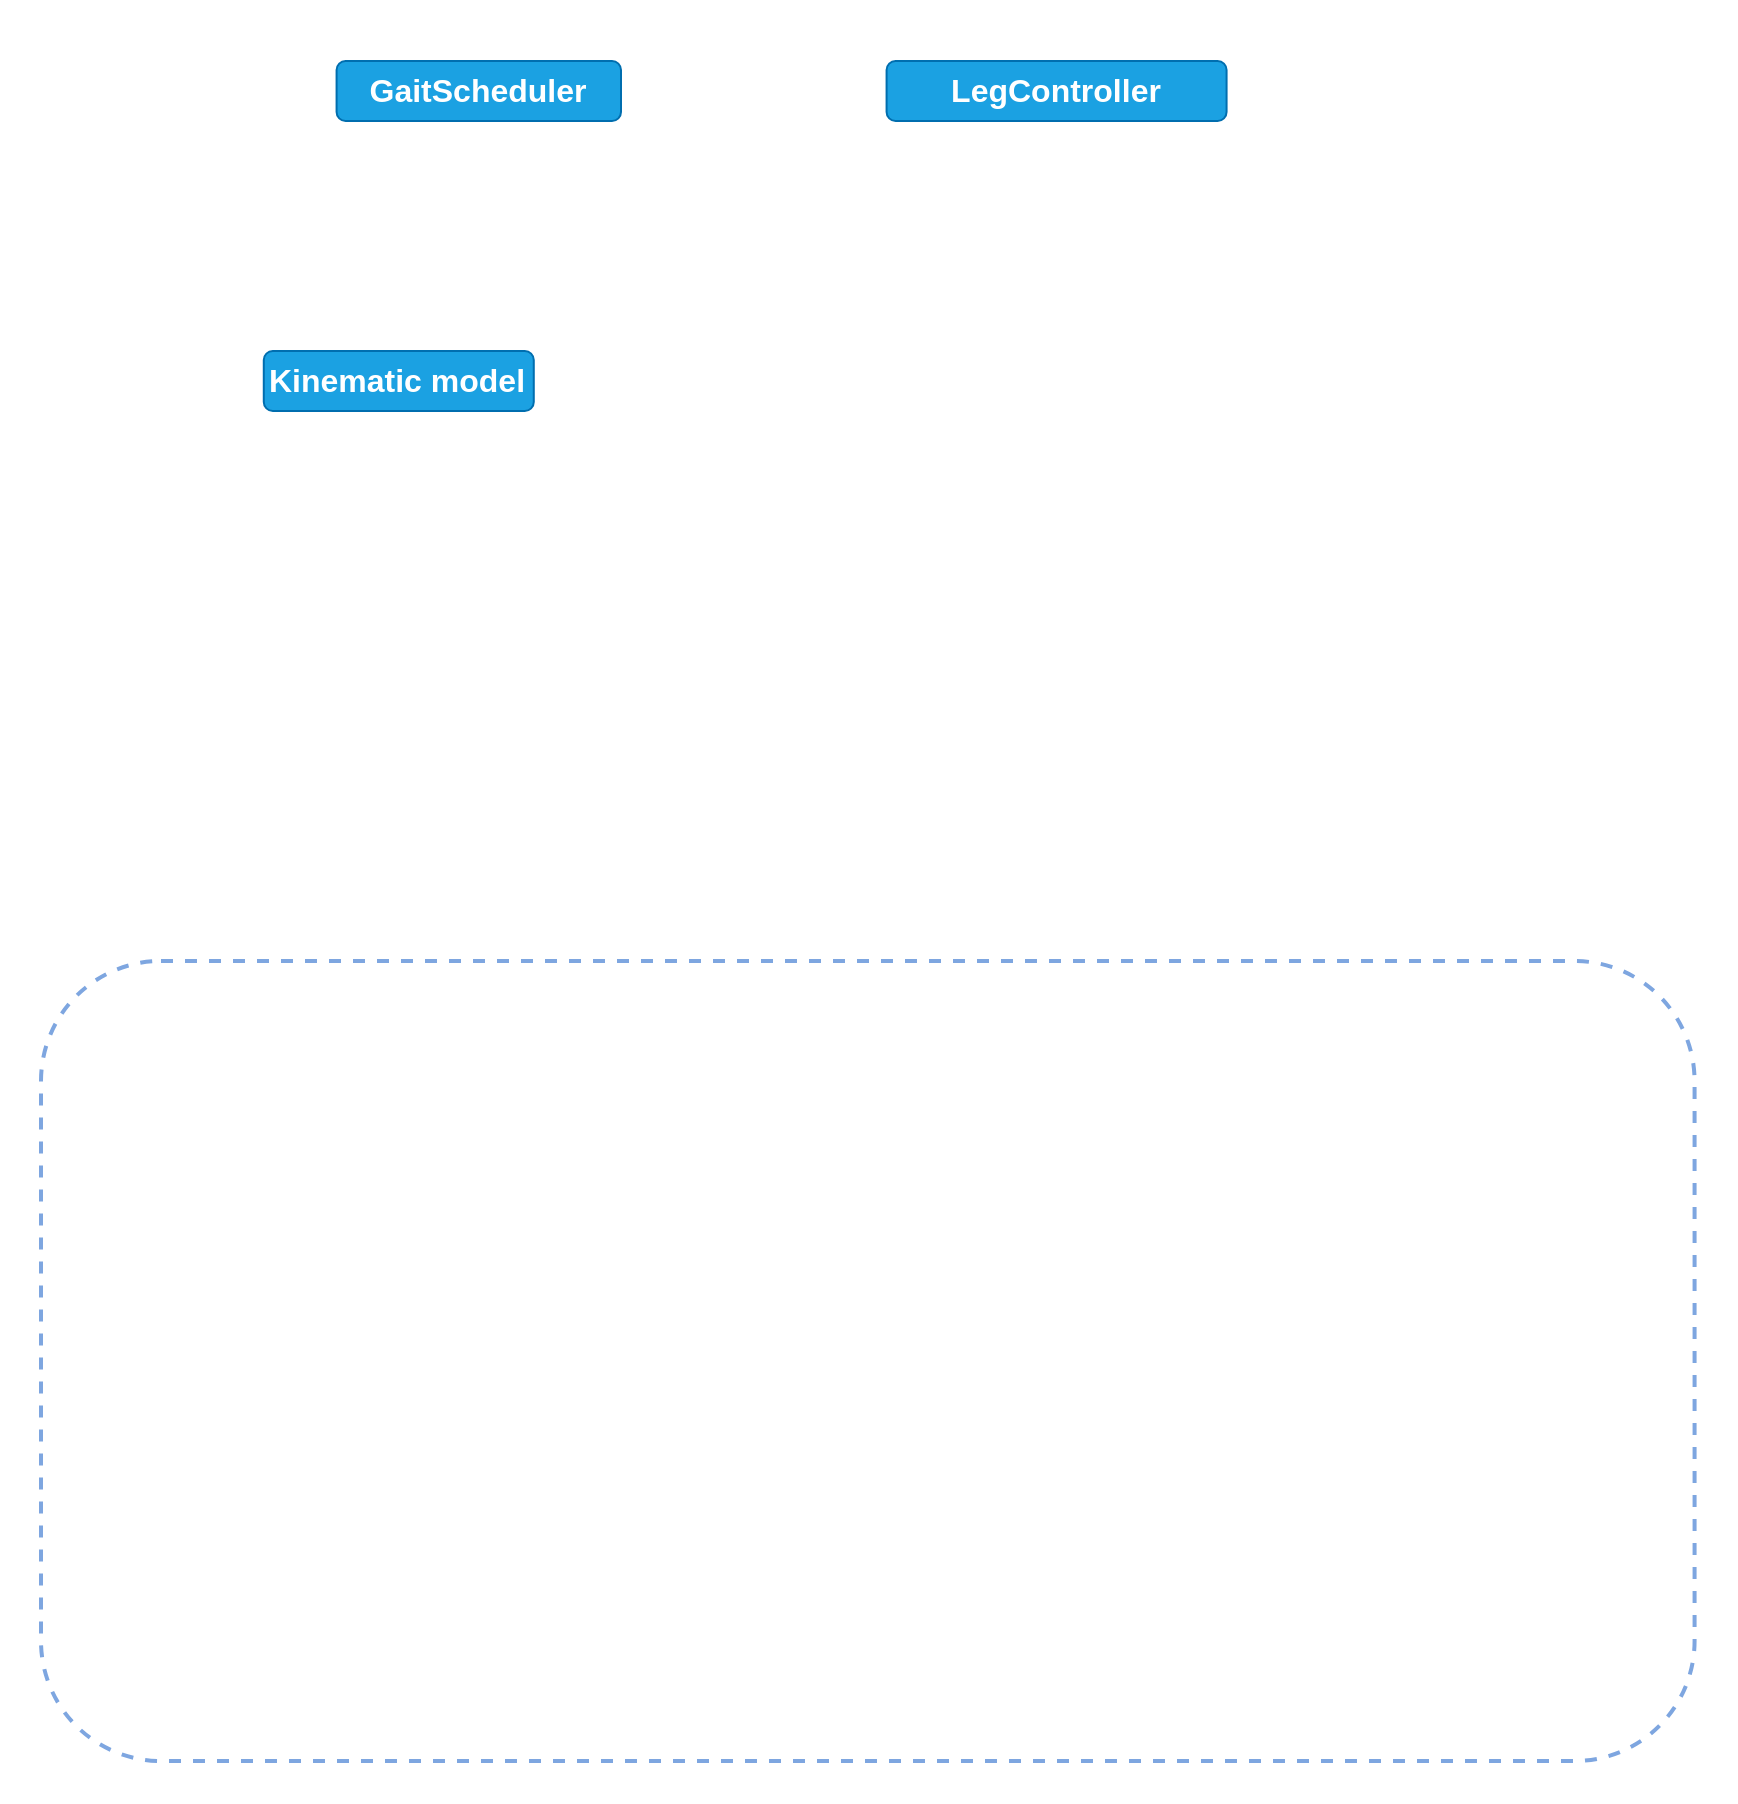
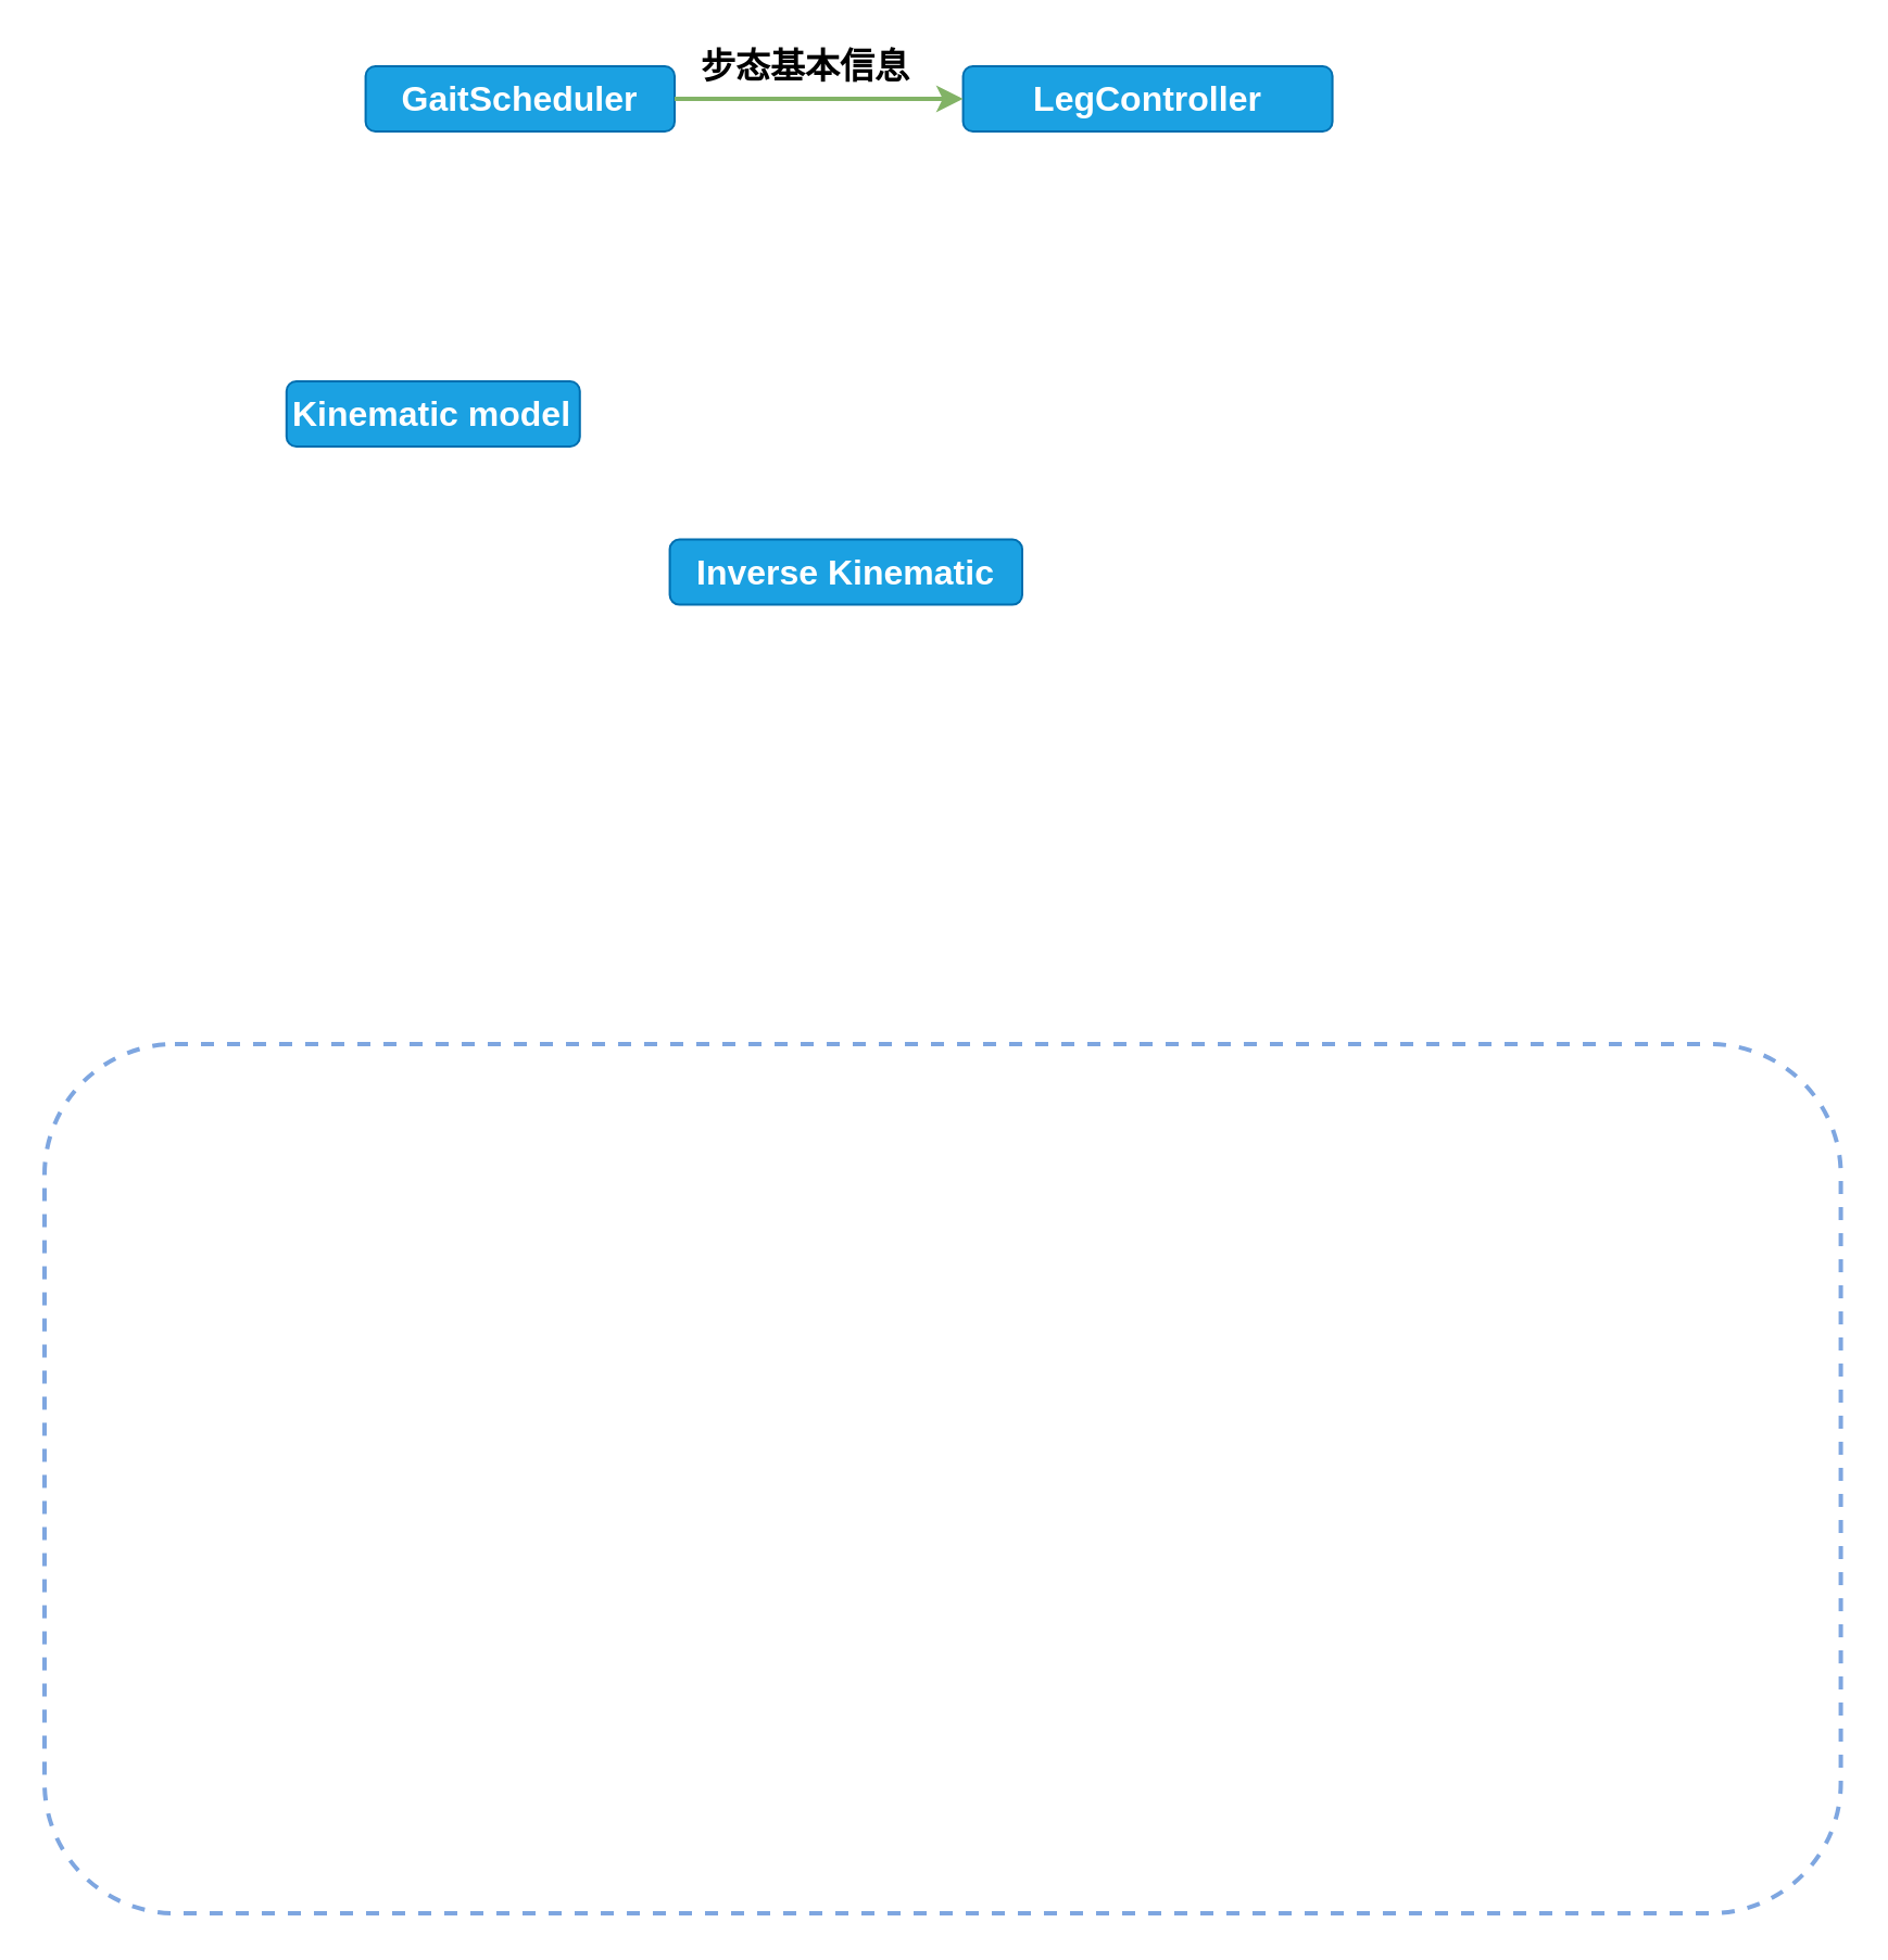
  <mxCell id="0" />
  <mxCell id="1" parent="0" />
  <mxCell id="2" value="" style="rounded=1;whiteSpace=wrap;html=1;fontSize=16;fontColor=#FFFFFF;fillColor=none;gradientColor=#ffffff;dashed=1;strokeWidth=2;strokeColor=#7EA6E0;" vertex="1" parent="1"><mxGeometry x="20" y="480" width="826.79" height="400" as="geometry" /></mxCell>
  <mxCell id="3" value="GaitScheduler" style="rounded=1;whiteSpace=wrap;html=1;fillColor=#1ba1e2;strokeColor=#006EAF;horizontal=1;fontSize=16;fontColor=#ffffff;fontStyle=1" vertex="1" parent="1"><mxGeometry x="167.79" y="30" width="142.21" height="30" as="geometry" /></mxCell>
  <mxCell id="4" value="LegController" style="rounded=1;whiteSpace=wrap;html=1;fillColor=#1ba1e2;strokeColor=#006EAF;horizontal=1;fontSize=16;fontColor=#ffffff;fontStyle=1" vertex="1" parent="1"><mxGeometry x="442.79" y="30" width="170" height="30" as="geometry" /></mxCell>
+ <mxCell id="5" value="Inverse Kinematic" style="rounded=1;whiteSpace=wrap;html=1;fillColor=#1ba1e2;strokeColor=#006EAF;horizontal=1;fontSize=16;fontColor=#ffffff;fontStyle=1" vertex="1" parent="1"><mxGeometry x="307.79" y="247.81" width="162.21" height="30" as="geometry" /></mxCell>
+ <mxCell id="6" value="" style="edgeStyle=orthogonalEdgeStyle;rounded=0;orthogonalLoop=1;jettySize=auto;html=1;strokeWidth=2;fillColor=#d5e8d4;strokeColor=#82b366;exitX=1;exitY=0.5;exitDx=0;exitDy=0;entryX=0;entryY=0.5;entryDx=0;entryDy=0;" edge="1" parent="1" source="3" target="4"><mxGeometry relative="1" as="geometry"><mxPoint x="272.39" y="272.81" as="sourcePoint" /><mxPoint x="317.79" y="272.81" as="targetPoint" /></mxGeometry></mxCell>
  <mxCell id="7" value="Kinematic model" style="rounded=1;whiteSpace=wrap;html=1;fillColor=#1ba1e2;strokeColor=#006EAF;horizontal=1;fontSize=16;fontColor=#ffffff;fontStyle=1" vertex="1" parent="1"><mxGeometry x="131.39" y="175" width="135" height="30" as="geometry" /></mxCell>
+ <mxCell id="8" value="&lt;b&gt;步态基本信息&lt;br&gt;&lt;/b&gt;" style="text;html=1;resizable=0;autosize=1;align=center;verticalAlign=middle;points=[];fillColor=none;strokeColor=none;rounded=0;fontSize=16;" vertex="1" parent="1"><mxGeometry x="315" y="20" width="110" height="20" as="geometry" /></mxCell>
